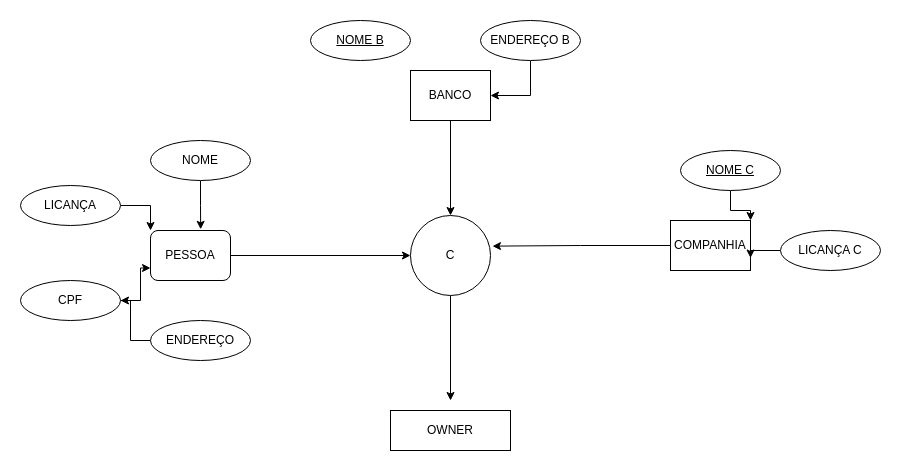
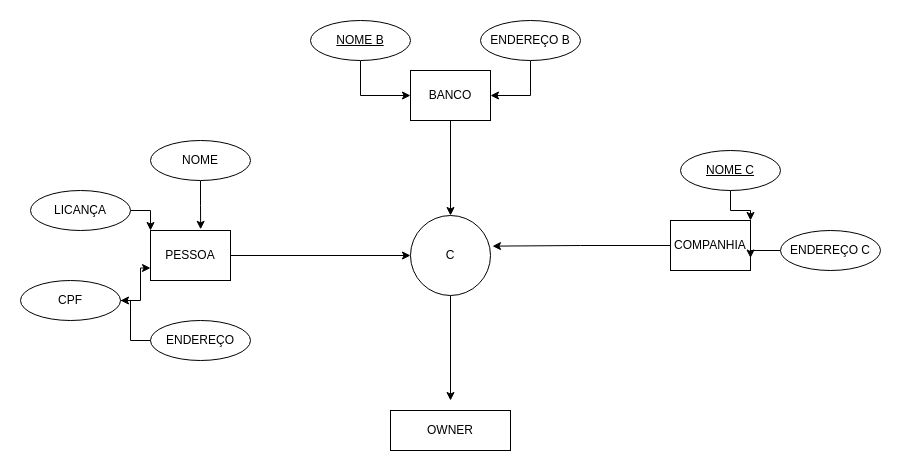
  <mxCell id="0" />
  <mxCell id="1" parent="0" />
  <mxCell id="2" style="edgeStyle=orthogonalEdgeStyle;rounded=0;orthogonalLoop=1;jettySize=auto;html=1;entryX=0;entryY=0.5;entryDx=0;entryDy=0;" edge="1" parent="1" source="3" target="8"><mxGeometry relative="1" as="geometry" /></mxCell>
- <mxCell id="3" value="&lt;font style=&quot;vertical-align: inherit;&quot;&gt;&lt;font style=&quot;vertical-align: inherit;&quot;&gt;PESSOA&lt;/font&gt;&lt;/font&gt;" style="whiteSpace=wrap;html=1;rounded=1;" vertex="1" parent="1"><mxGeometry x="150" y="230" width="80" height="50" as="geometry" /></mxCell>
+ <mxCell id="3" value="&lt;font style=&quot;vertical-align: inherit;&quot;&gt;&lt;font style=&quot;vertical-align: inherit;&quot;&gt;PESSOA&lt;/font&gt;&lt;/font&gt;" style="rounded=0;whiteSpace=wrap;html=1;" vertex="1" parent="1"><mxGeometry x="150" y="230" width="80" height="50" as="geometry" /></mxCell>
  <mxCell id="4" style="edgeStyle=orthogonalEdgeStyle;rounded=0;orthogonalLoop=1;jettySize=auto;html=1;" edge="1" parent="1" source="5" target="8"><mxGeometry relative="1" as="geometry" /></mxCell>
  <mxCell id="5" value="&lt;font style=&quot;vertical-align: inherit;&quot;&gt;&lt;font style=&quot;vertical-align: inherit;&quot;&gt;&lt;font style=&quot;vertical-align: inherit;&quot;&gt;&lt;font style=&quot;vertical-align: inherit;&quot;&gt;BANCO&lt;/font&gt;&lt;/font&gt;&lt;/font&gt;&lt;/font&gt;" style="rounded=0;whiteSpace=wrap;html=1;" vertex="1" parent="1"><mxGeometry x="410" y="70" width="80" height="50" as="geometry" /></mxCell>
  <mxCell id="6" value="&lt;font style=&quot;vertical-align: inherit;&quot;&gt;&lt;font style=&quot;vertical-align: inherit;&quot;&gt;&lt;font style=&quot;vertical-align: inherit;&quot;&gt;&lt;font style=&quot;vertical-align: inherit;&quot;&gt;COMPANHIA&lt;/font&gt;&lt;/font&gt;&lt;/font&gt;&lt;/font&gt;" style="rounded=0;whiteSpace=wrap;html=1;" vertex="1" parent="1"><mxGeometry x="670" y="220" width="80" height="50" as="geometry" /></mxCell>
  <mxCell id="7" style="edgeStyle=orthogonalEdgeStyle;rounded=0;orthogonalLoop=1;jettySize=auto;html=1;" edge="1" parent="1" source="8"><mxGeometry relative="1" as="geometry"><mxPoint x="450" y="400" as="targetPoint" /></mxGeometry></mxCell>
  <mxCell id="8" value="&lt;font style=&quot;vertical-align: inherit;&quot;&gt;&lt;font style=&quot;vertical-align: inherit;&quot;&gt;C&lt;/font&gt;&lt;/font&gt;" style="ellipse;whiteSpace=wrap;html=1;aspect=fixed;" vertex="1" parent="1"><mxGeometry x="410" y="215" width="80" height="80" as="geometry" /></mxCell>
  <mxCell id="9" style="edgeStyle=orthogonalEdgeStyle;rounded=0;orthogonalLoop=1;jettySize=auto;html=1;entryX=1.025;entryY=0.383;entryDx=0;entryDy=0;entryPerimeter=0;" edge="1" parent="1" source="6" target="8"><mxGeometry relative="1" as="geometry" /></mxCell>
  <mxCell id="10" value="&lt;font style=&quot;vertical-align: inherit;&quot;&gt;&lt;font style=&quot;vertical-align: inherit;&quot;&gt;OWNER&lt;/font&gt;&lt;/font&gt;" style="rounded=0;whiteSpace=wrap;html=1;" vertex="1" parent="1"><mxGeometry x="390" y="410" width="120" height="40" as="geometry" /></mxCell>
  <mxCell id="11" style="edgeStyle=orthogonalEdgeStyle;rounded=0;orthogonalLoop=1;jettySize=auto;html=1;entryX=0.627;entryY=-0.024;entryDx=0;entryDy=0;entryPerimeter=0;" edge="1" parent="1" source="12" target="3"><mxGeometry relative="1" as="geometry"><mxPoint x="200" y="210" as="targetPoint" /></mxGeometry></mxCell>
  <mxCell id="12" value="&lt;font style=&quot;vertical-align: inherit;&quot;&gt;&lt;font style=&quot;vertical-align: inherit;&quot;&gt;NOME&lt;/font&gt;&lt;/font&gt;" style="ellipse;whiteSpace=wrap;html=1;align=center;" vertex="1" parent="1"><mxGeometry x="150" y="140" width="100" height="40" as="geometry" /></mxCell>
  <mxCell id="13" value="&lt;font style=&quot;vertical-align: inherit;&quot;&gt;&lt;font style=&quot;vertical-align: inherit;&quot;&gt;ENDEREÇO&lt;/font&gt;&lt;/font&gt;" style="ellipse;whiteSpace=wrap;html=1;align=center;" vertex="1" parent="1"><mxGeometry x="150" y="320" width="100" height="40" as="geometry" /></mxCell>
  <mxCell id="14" style="edgeStyle=orthogonalEdgeStyle;rounded=0;orthogonalLoop=1;jettySize=auto;html=1;entryX=0;entryY=0;entryDx=0;entryDy=0;" edge="1" parent="1" source="15" target="3"><mxGeometry relative="1" as="geometry" /></mxCell>
- <mxCell id="15" value="&lt;font style=&quot;vertical-align: inherit;&quot;&gt;&lt;font style=&quot;vertical-align: inherit;&quot;&gt;LICANÇA&lt;/font&gt;&lt;/font&gt;" style="ellipse;whiteSpace=wrap;html=1;align=center;" vertex="1" parent="1"><mxGeometry x="20" y="185" width="100" height="40" as="geometry" /></mxCell>
+ <mxCell id="15" value="&lt;font style=&quot;vertical-align: inherit;&quot;&gt;&lt;font style=&quot;vertical-align: inherit;&quot;&gt;LICANÇA&lt;/font&gt;&lt;/font&gt;" style="ellipse;whiteSpace=wrap;html=1;align=center;" vertex="1" parent="1"><mxGeometry x="30" y="190" width="100" height="40" as="geometry" /></mxCell>
  <mxCell id="16" style="edgeStyle=orthogonalEdgeStyle;rounded=0;orthogonalLoop=1;jettySize=auto;html=1;entryX=0;entryY=0.75;entryDx=0;entryDy=0;" edge="1" parent="1" source="17" target="3"><mxGeometry relative="1" as="geometry" /></mxCell>
  <mxCell id="17" value="&lt;font style=&quot;vertical-align: inherit;&quot;&gt;&lt;font style=&quot;vertical-align: inherit;&quot;&gt;CPF&lt;/font&gt;&lt;/font&gt;" style="ellipse;whiteSpace=wrap;html=1;align=center;" vertex="1" parent="1"><mxGeometry x="20" y="280" width="100" height="40" as="geometry" /></mxCell>
  <mxCell id="18" style="edgeStyle=orthogonalEdgeStyle;rounded=0;orthogonalLoop=1;jettySize=auto;html=1;" edge="1" parent="1" source="13" target="17"><mxGeometry relative="1" as="geometry" /></mxCell>
  <mxCell id="19" style="edgeStyle=orthogonalEdgeStyle;rounded=0;orthogonalLoop=1;jettySize=auto;html=1;entryX=1;entryY=0.5;entryDx=0;entryDy=0;" edge="1" parent="1" source="20" target="5"><mxGeometry relative="1" as="geometry" /></mxCell>
  <mxCell id="20" value="&lt;font style=&quot;vertical-align: inherit;&quot;&gt;&lt;font style=&quot;vertical-align: inherit;&quot;&gt;&lt;font style=&quot;vertical-align: inherit;&quot;&gt;&lt;font style=&quot;vertical-align: inherit;&quot;&gt;&lt;font style=&quot;vertical-align: inherit;&quot;&gt;&lt;font style=&quot;vertical-align: inherit;&quot;&gt;ENDEREÇO B&lt;/font&gt;&lt;/font&gt;&lt;/font&gt;&lt;/font&gt;&lt;/font&gt;&lt;/font&gt;" style="ellipse;whiteSpace=wrap;html=1;align=center;" vertex="1" parent="1"><mxGeometry x="480" y="20" width="100" height="40" as="geometry" /></mxCell>
+ <mxCell id="21" style="edgeStyle=orthogonalEdgeStyle;rounded=0;orthogonalLoop=1;jettySize=auto;html=1;entryX=0;entryY=0.5;entryDx=0;entryDy=0;" edge="1" parent="1" source="22" target="5"><mxGeometry relative="1" as="geometry" /></mxCell>
  <mxCell id="22" value="&lt;font style=&quot;vertical-align: inherit;&quot;&gt;&lt;font style=&quot;vertical-align: inherit;&quot;&gt;NOME B&lt;/font&gt;&lt;/font&gt;" style="ellipse;whiteSpace=wrap;html=1;align=center;fontStyle=4;" vertex="1" parent="1"><mxGeometry x="310" y="20" width="100" height="40" as="geometry" /></mxCell>
  <mxCell id="23" style="edgeStyle=orthogonalEdgeStyle;rounded=0;orthogonalLoop=1;jettySize=auto;html=1;entryX=1;entryY=0.75;entryDx=0;entryDy=0;" edge="1" parent="1" source="24" target="6"><mxGeometry relative="1" as="geometry"><Array as="points"><mxPoint x="750" y="250" /></Array></mxGeometry></mxCell>
- <mxCell id="24" value="&lt;font style=&quot;vertical-align: inherit;&quot;&gt;&lt;font style=&quot;vertical-align: inherit;&quot;&gt;LICANÇA C&lt;/font&gt;&lt;/font&gt;" style="ellipse;whiteSpace=wrap;html=1;align=center;" vertex="1" parent="1"><mxGeometry x="780" y="230" width="100" height="40" as="geometry" /></mxCell>
+ <mxCell id="24" value="&lt;font style=&quot;vertical-align: inherit;&quot;&gt;&lt;font style=&quot;vertical-align: inherit;&quot;&gt;ENDEREÇO C&lt;/font&gt;&lt;/font&gt;" style="ellipse;whiteSpace=wrap;html=1;align=center;" vertex="1" parent="1"><mxGeometry x="780" y="230" width="100" height="40" as="geometry" /></mxCell>
  <mxCell id="25" style="edgeStyle=orthogonalEdgeStyle;rounded=0;orthogonalLoop=1;jettySize=auto;html=1;entryX=1;entryY=0;entryDx=0;entryDy=0;" edge="1" parent="1" source="26" target="6"><mxGeometry relative="1" as="geometry"><Array as="points"><mxPoint x="730" y="210" /><mxPoint x="750" y="210" /></Array></mxGeometry></mxCell>
  <mxCell id="26" value="&lt;font style=&quot;vertical-align: inherit;&quot;&gt;&lt;font style=&quot;vertical-align: inherit;&quot;&gt;&lt;font style=&quot;vertical-align: inherit;&quot;&gt;&lt;font style=&quot;vertical-align: inherit;&quot;&gt;&lt;font style=&quot;vertical-align: inherit;&quot;&gt;&lt;font style=&quot;vertical-align: inherit;&quot;&gt;NOME C&lt;/font&gt;&lt;/font&gt;&lt;/font&gt;&lt;/font&gt;&lt;/font&gt;&lt;/font&gt;" style="ellipse;whiteSpace=wrap;html=1;align=center;fontStyle=4;" vertex="1" parent="1"><mxGeometry x="680" y="150" width="100" height="40" as="geometry" /></mxCell>
